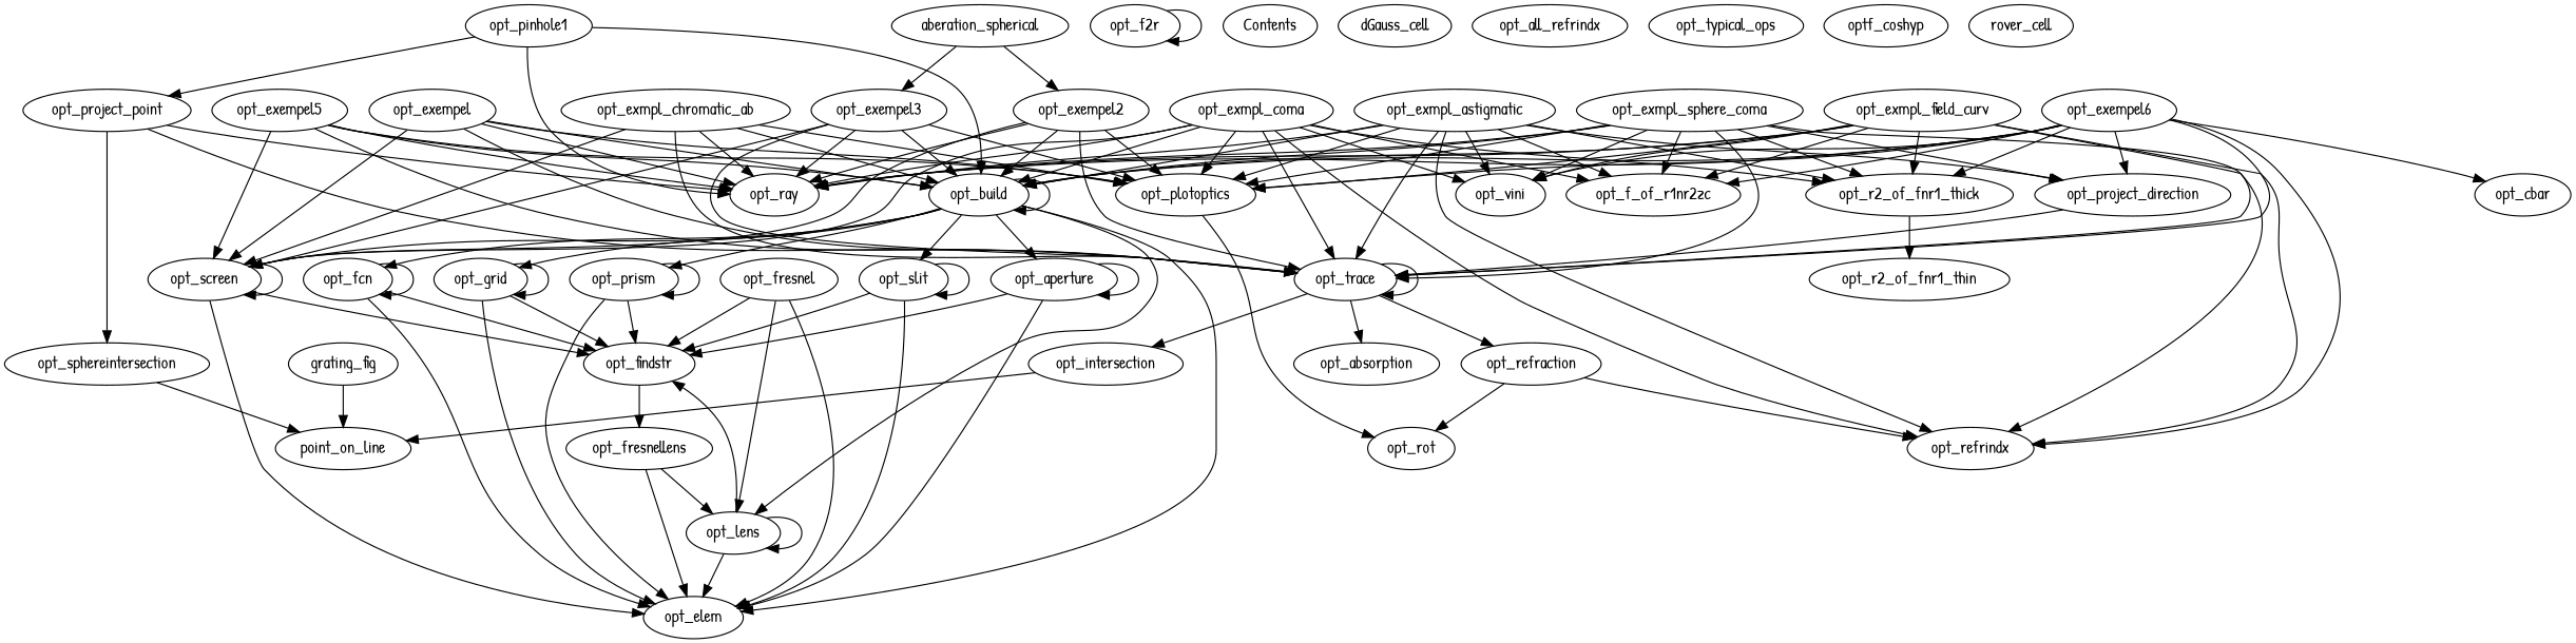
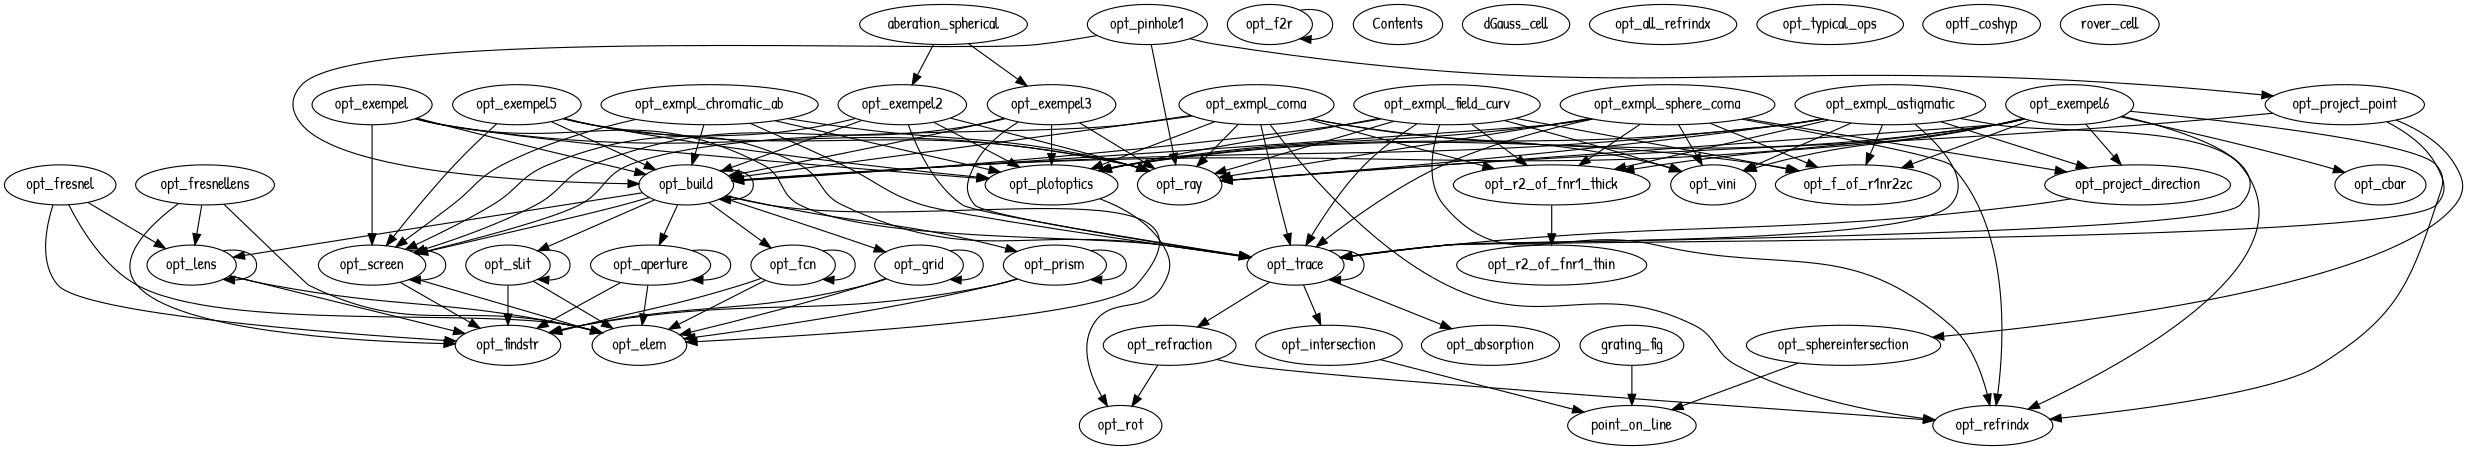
  digraph {
    fontname="Patrick Hand"
    node [fontname="Patrick Hand"]
    edge [fontname="Patrick Hand"]
    aberation_spherical
    opt_exempel2
    opt_exempel3
    opt_build
    opt_screen
    opt_plotoptics
    opt_ray
    opt_trace
    opt_aperture
    opt_elem
    opt_fcn
    opt_grid
    opt_lens
    opt_prism
    opt_slit
    opt_findstr
    opt_rot
    opt_intersection
    opt_refraction
    opt_absorption
    grating_fig
    point_on_line
    opt_exempel
    opt_sphereintersection
    opt_refrindx
    opt_exempel5
    opt_exempel6
    opt_cbar
    opt_f_of_r1nr2zc
    opt_project_direction
    opt_r2_of_fnr1_thick
    opt_vini
    opt_r2_of_fnr1_thin
    opt_exmpl_astigmatic
    opt_exmpl_chromatic_ab
    opt_exmpl_coma
    opt_exmpl_field_curv
    opt_exmpl_sphere_coma
    opt_f2r
    opt_fresnel
    opt_fresnellens
    opt_pinhole1
    opt_project_point
    Contents
    dGauss_cell
    opt_all_refrindx
    opt_typical_ops
    optf_coshyp
    rover_cell
    aberation_spherical -> opt_exempel2
    aberation_spherical -> opt_exempel3
    opt_exempel2 -> opt_build
    opt_exempel2 -> opt_screen
    opt_exempel2 -> opt_plotoptics
    opt_exempel2 -> opt_ray
    opt_exempel2 -> opt_trace
    opt_exempel3 -> opt_build
    opt_exempel3 -> opt_screen
    opt_exempel3 -> opt_plotoptics
    opt_exempel3 -> opt_ray
    opt_exempel3 -> opt_trace
    opt_build -> opt_build
    opt_build -> opt_screen
    opt_build -> opt_aperture
    opt_build -> opt_elem
    opt_build -> opt_fcn
    opt_build -> opt_grid
    opt_build -> opt_lens
    opt_build -> opt_prism
    opt_build -> opt_slit
    opt_screen -> opt_screen
    opt_screen -> opt_elem
    opt_screen -> opt_findstr
    opt_plotoptics -> opt_rot
    opt_trace -> opt_trace
    opt_trace -> opt_intersection
    opt_trace -> opt_refraction
    opt_trace -> opt_absorption
    opt_aperture -> opt_aperture
    opt_aperture -> opt_elem
    opt_aperture -> opt_findstr
    opt_fcn -> opt_elem
    opt_fcn -> opt_fcn
    opt_fcn -> opt_findstr
    opt_grid -> opt_elem
    opt_grid -> opt_grid
    opt_grid -> opt_findstr
    opt_lens -> opt_elem
    opt_lens -> opt_lens
    opt_lens -> opt_findstr
    opt_prism -> opt_elem
    opt_prism -> opt_prism
    opt_prism -> opt_findstr
    opt_slit -> opt_elem
    opt_slit -> opt_slit
    opt_slit -> opt_findstr
    opt_intersection -> point_on_line
    opt_refraction -> opt_rot
    opt_refraction -> opt_refrindx
    grating_fig -> point_on_line
    opt_exempel -> opt_build
    opt_exempel -> opt_screen
    opt_exempel -> opt_plotoptics
    opt_exempel -> opt_ray
    opt_exempel -> opt_trace
    opt_sphereintersection -> point_on_line
    opt_exempel5 -> opt_build
    opt_exempel5 -> opt_screen
    opt_exempel5 -> opt_plotoptics
    opt_exempel5 -> opt_ray
    opt_exempel5 -> opt_trace
    opt_exempel6 -> opt_build
    opt_exempel6 -> opt_plotoptics
    opt_exempel6 -> opt_ray
    opt_exempel6 -> opt_trace
    opt_exempel6 -> opt_refrindx
    opt_exempel6 -> opt_cbar
    opt_exempel6 -> opt_f_of_r1nr2zc
    opt_exempel6 -> opt_project_direction
    opt_exempel6 -> opt_r2_of_fnr1_thick
    opt_exempel6 -> opt_vini
    opt_project_direction -> opt_trace
    opt_r2_of_fnr1_thick -> opt_r2_of_fnr1_thin
    opt_exmpl_astigmatic -> opt_build
    opt_exmpl_astigmatic -> opt_plotoptics
    opt_exmpl_astigmatic -> opt_ray
    opt_exmpl_astigmatic -> opt_trace
    opt_exmpl_astigmatic -> opt_refrindx
    opt_exmpl_astigmatic -> opt_f_of_r1nr2zc
    opt_exmpl_astigmatic -> opt_project_direction
    opt_exmpl_astigmatic -> opt_r2_of_fnr1_thick
    opt_exmpl_astigmatic -> opt_vini
    opt_exmpl_chromatic_ab -> opt_build
    opt_exmpl_chromatic_ab -> opt_screen
    opt_exmpl_chromatic_ab -> opt_plotoptics
    opt_exmpl_chromatic_ab -> opt_ray
    opt_exmpl_chromatic_ab -> opt_trace
    opt_exmpl_coma -> opt_build
    opt_exmpl_coma -> opt_screen
    opt_exmpl_coma -> opt_plotoptics
    opt_exmpl_coma -> opt_ray
    opt_exmpl_coma -> opt_trace
    opt_exmpl_coma -> opt_refrindx
    opt_exmpl_coma -> opt_f_of_r1nr2zc
    opt_exmpl_coma -> opt_r2_of_fnr1_thick
    opt_exmpl_coma -> opt_vini
    opt_exmpl_field_curv -> opt_build
    opt_exmpl_field_curv -> opt_plotoptics
    opt_exmpl_field_curv -> opt_ray
    opt_exmpl_field_curv -> opt_trace
    opt_exmpl_field_curv -> opt_refrindx
    opt_exmpl_field_curv -> opt_f_of_r1nr2zc
    opt_exmpl_field_curv -> opt_r2_of_fnr1_thick
    opt_exmpl_field_curv -> opt_vini
    opt_exmpl_sphere_coma -> opt_build
    opt_exmpl_sphere_coma -> opt_plotoptics
    opt_exmpl_sphere_coma -> opt_ray
    opt_exmpl_sphere_coma -> opt_trace
    opt_exmpl_sphere_coma -> opt_refrindx
    opt_exmpl_sphere_coma -> opt_f_of_r1nr2zc
    opt_exmpl_sphere_coma -> opt_project_direction
    opt_exmpl_sphere_coma -> opt_r2_of_fnr1_thick
    opt_exmpl_sphere_coma -> opt_vini
    opt_f2r -> opt_f2r
    opt_fresnel -> opt_elem
    opt_fresnel -> opt_lens
    opt_fresnel -> opt_findstr
    opt_fresnellens -> opt_elem
    opt_fresnellens -> opt_lens
-   opt_findstr -> opt_fresnellens
+   opt_fresnellens -> opt_findstr
    opt_pinhole1 -> opt_build
    opt_pinhole1 -> opt_ray
    opt_pinhole1 -> opt_project_point
    opt_project_point -> opt_ray
    opt_project_point -> opt_trace
    opt_project_point -> opt_sphereintersection
  }
